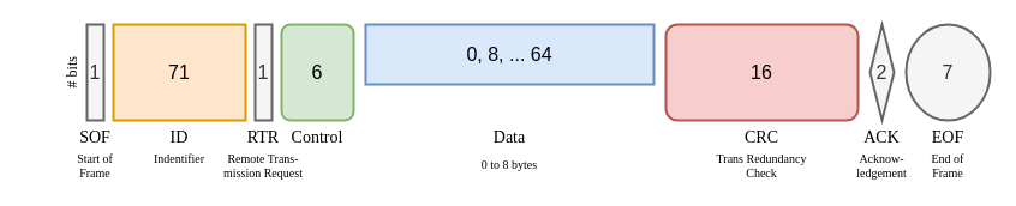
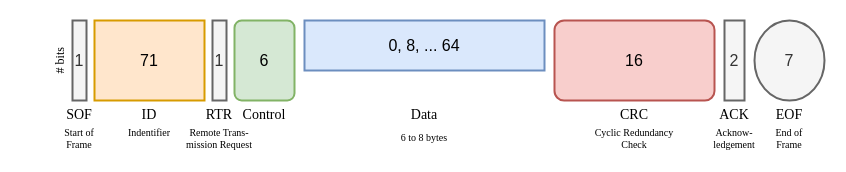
  <mxCell id="0" />
  <mxCell id="1" parent="0" />
  <mxCell id="2" value="SOF" style="text;html=1;align=center;verticalAlign=middle;whiteSpace=wrap;rounded=0;fontSize=14;fillColor=none;fontFamily=Verdana;" vertex="1" parent="1"><mxGeometry x="64" y="100" width="30" height="30" as="geometry" /></mxCell>
  <mxCell id="3" value="ID" style="text;html=1;align=center;verticalAlign=middle;whiteSpace=wrap;rounded=0;fontSize=14;fillColor=none;fontFamily=Verdana;" vertex="1" parent="1"><mxGeometry x="94" y="100" width="110" height="30" as="geometry" /></mxCell>
  <mxCell id="4" value="RTR" style="text;html=1;align=center;verticalAlign=middle;whiteSpace=wrap;rounded=0;fontSize=14;fillColor=none;fontFamily=Verdana;" vertex="1" parent="1"><mxGeometry x="204" y="100" width="30" height="30" as="geometry" /></mxCell>
  <mxCell id="5" value="Control" style="text;html=1;align=center;verticalAlign=middle;whiteSpace=wrap;rounded=0;fontSize=14;fillColor=none;fontFamily=Verdana;" vertex="1" parent="1"><mxGeometry x="234" y="100" width="60" height="30" as="geometry" /></mxCell>
  <mxCell id="6" value="Data" style="text;html=1;align=center;verticalAlign=middle;whiteSpace=wrap;rounded=0;fontSize=14;fillColor=none;fontFamily=Verdana;" vertex="1" parent="1"><mxGeometry x="304" y="100" width="240" height="30" as="geometry" /></mxCell>
  <mxCell id="7" value="CRC" style="text;html=1;align=center;verticalAlign=middle;whiteSpace=wrap;rounded=0;fontSize=14;fillColor=none;fontFamily=Verdana;" vertex="1" parent="1"><mxGeometry x="599" y="100" width="70" height="30" as="geometry" /></mxCell>
  <mxCell id="8" value="ACK" style="text;html=1;align=center;verticalAlign=middle;whiteSpace=wrap;rounded=0;fontSize=14;fillColor=none;fontFamily=Verdana;" vertex="1" parent="1"><mxGeometry x="699" y="100" width="70" height="30" as="geometry" /></mxCell>
  <mxCell id="9" value="EOF" style="text;html=1;align=center;verticalAlign=middle;whiteSpace=wrap;rounded=0;fontSize=14;fillColor=none;fontFamily=Verdana;" vertex="1" parent="1"><mxGeometry x="754" y="100" width="70" height="30" as="geometry" /></mxCell>
  <mxCell id="10" value="Start of Frame" style="text;html=1;align=center;verticalAlign=top;whiteSpace=wrap;rounded=0;fontSize=10;fillColor=none;fontFamily=Verdana;" vertex="1" parent="1"><mxGeometry x="54" y="120" width="50" height="30" as="geometry" /></mxCell>
  <mxCell id="11" value="Indentifier" style="text;html=1;align=center;verticalAlign=top;whiteSpace=wrap;rounded=0;fontSize=10;fillColor=none;fontFamily=Verdana;" vertex="1" parent="1"><mxGeometry x="114" y="120" width="70" height="30" as="geometry" /></mxCell>
  <mxCell id="12" value="Remote Trans-&lt;br&gt;mission Request" style="text;html=1;align=center;verticalAlign=top;whiteSpace=wrap;rounded=0;fontSize=10;fillColor=none;fontFamily=Verdana;" vertex="1" parent="1"><mxGeometry x="174" y="120" width="90" height="30" as="geometry" /></mxCell>
- <mxCell id="13" value="0 to 8 bytes" style="text;html=1;align=center;verticalAlign=top;whiteSpace=wrap;rounded=0;fontSize=10;fillColor=none;fontFamily=Verdana;" vertex="1" parent="1"><mxGeometry x="304" y="125" width="240" height="25" as="geometry" /></mxCell>
- <mxCell id="14" value="Trans Redundancy Check" style="text;html=1;align=center;verticalAlign=top;whiteSpace=wrap;rounded=0;fontSize=10;fillColor=none;fontFamily=Verdana;" vertex="1" parent="1"><mxGeometry x="584" y="120" width="100" height="30" as="geometry" /></mxCell>
+ <mxCell id="13" value="6 to 8 bytes" style="text;html=1;align=center;verticalAlign=top;whiteSpace=wrap;rounded=0;fontSize=10;fillColor=none;fontFamily=Verdana;" vertex="1" parent="1"><mxGeometry x="304" y="125" width="240" height="25" as="geometry" /></mxCell>
+ <mxCell id="14" value="Cyclic Redundancy Check" style="text;html=1;align=center;verticalAlign=top;whiteSpace=wrap;rounded=0;fontSize=10;fillColor=none;fontFamily=Verdana;" vertex="1" parent="1"><mxGeometry x="584" y="120" width="100" height="30" as="geometry" /></mxCell>
  <mxCell id="15" value="Acknow-&lt;br&gt;ledgement" style="text;html=1;align=center;verticalAlign=top;whiteSpace=wrap;rounded=0;fontSize=10;fillColor=none;fontFamily=Verdana;" vertex="1" parent="1"><mxGeometry x="684" y="120" width="100" height="30" as="geometry" /></mxCell>
  <mxCell id="16" value="End of Frame" style="text;html=1;align=center;verticalAlign=top;whiteSpace=wrap;rounded=0;fontSize=10;fillColor=none;fontFamily=Verdana;" vertex="1" parent="1"><mxGeometry x="764" y="120" width="50" height="30" as="geometry" /></mxCell>
  <mxCell id="17" value="# bits" style="text;html=1;align=center;verticalAlign=middle;whiteSpace=wrap;rounded=0;rotation=-90;fontFamily=Verdana;" vertex="1" parent="1"><mxGeometry x="20.25" y="53.75" width="80" height="12.5" as="geometry" /></mxCell>
  <mxCell id="18" value="1" style="rounded=0;whiteSpace=wrap;html=1;fontSize=16;fillColor=#f5f5f5;shadow=0;glass=0;arcSize=12;strokeWidth=2;fontFamily=Helvetica;strokeColor=#666666;fontColor=#333333;" vertex="1" parent="1"><mxGeometry x="72" y="20" width="14" height="80" as="geometry" /></mxCell>
  <mxCell id="19" value="71" style="rounded=0;whiteSpace=wrap;html=1;fontSize=16;fillColor=#ffe6cc;shadow=0;glass=0;arcSize=12;strokeWidth=2;fontFamily=Helvetica;strokeColor=#d79b00;" vertex="1" parent="1"><mxGeometry x="94" y="20" width="110" height="80" as="geometry" /></mxCell>
  <mxCell id="20" value="1" style="rounded=0;whiteSpace=wrap;html=1;fontSize=16;fillColor=#f5f5f5;shadow=0;glass=0;arcSize=12;strokeWidth=2;fontFamily=Helvetica;strokeColor=#666666;fontColor=#333333;" vertex="1" parent="1"><mxGeometry x="212" y="20" width="14" height="80" as="geometry" /></mxCell>
  <mxCell id="21" value="6" style="whiteSpace=wrap;html=1;fontSize=16;fillColor=#d5e8d4;shadow=0;glass=0;arcSize=12;strokeWidth=2;fontFamily=Helvetica;strokeColor=#82b366;rounded=1;" vertex="1" parent="1"><mxGeometry x="234" y="20" width="60" height="80" as="geometry" /></mxCell>
  <mxCell id="22" value="0, 8, ... 64" style="rounded=0;whiteSpace=wrap;html=1;fontSize=16;fillColor=#dae8fc;shadow=0;glass=0;arcSize=12;strokeWidth=2;fontFamily=Helvetica;strokeColor=#6c8ebf;" vertex="1" parent="1"><mxGeometry x="304" y="20" width="240" height="50" as="geometry" /></mxCell>
  <mxCell id="23" value="16" style="whiteSpace=wrap;html=1;fontSize=16;fillColor=#f8cecc;shadow=0;glass=0;arcSize=12;strokeWidth=2;fontFamily=Helvetica;strokeColor=#b85450;rounded=1;" vertex="1" parent="1"><mxGeometry x="554" y="20" width="160" height="80" as="geometry" /></mxCell>
- <mxCell id="24" value="2" style="rhombus;whiteSpace=wrap;html=1;fontSize=16;fillColor=#f5f5f5;shadow=0;glass=0;arcSize=12;strokeWidth=2;fontFamily=Helvetica;strokeColor=#666666;fontColor=#333333;" vertex="1" parent="1"><mxGeometry x="724" y="20" width="20" height="80" as="geometry" /></mxCell>
+ <mxCell id="24" value="2" style="rounded=0;whiteSpace=wrap;html=1;fontSize=16;fillColor=#f5f5f5;shadow=0;glass=0;arcSize=12;strokeWidth=2;fontFamily=Helvetica;strokeColor=#666666;fontColor=#333333;" vertex="1" parent="1"><mxGeometry x="724" y="20" width="20" height="80" as="geometry" /></mxCell>
  <mxCell id="25" value="7" style="ellipse;whiteSpace=wrap;html=1;fontSize=16;fillColor=#f5f5f5;shadow=0;glass=0;arcSize=12;strokeWidth=2;fontFamily=Helvetica;strokeColor=#666666;fontColor=#333333;" vertex="1" parent="1"><mxGeometry x="754" y="20" width="70" height="80" as="geometry" /></mxCell>
